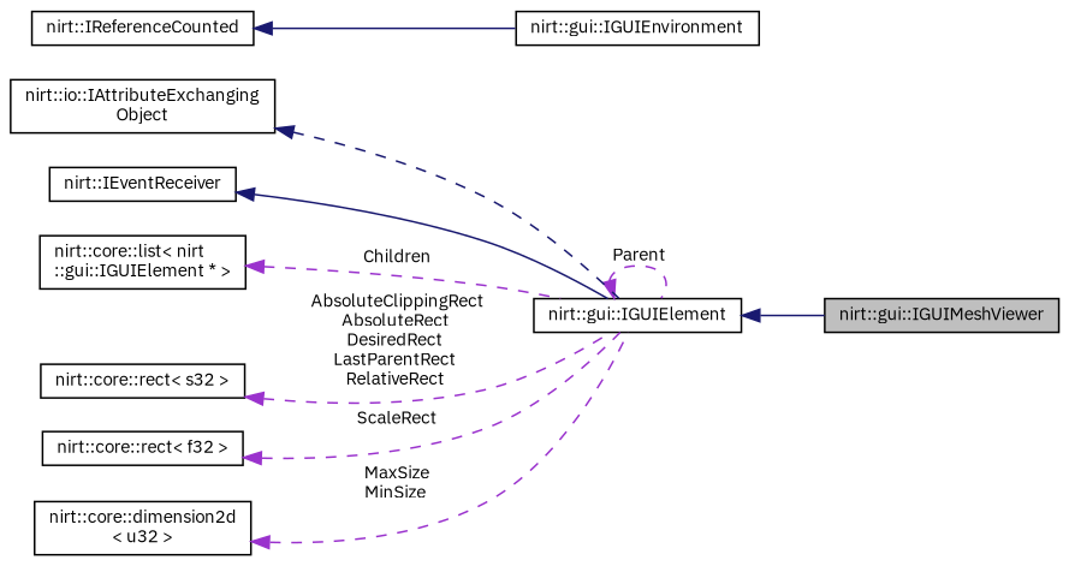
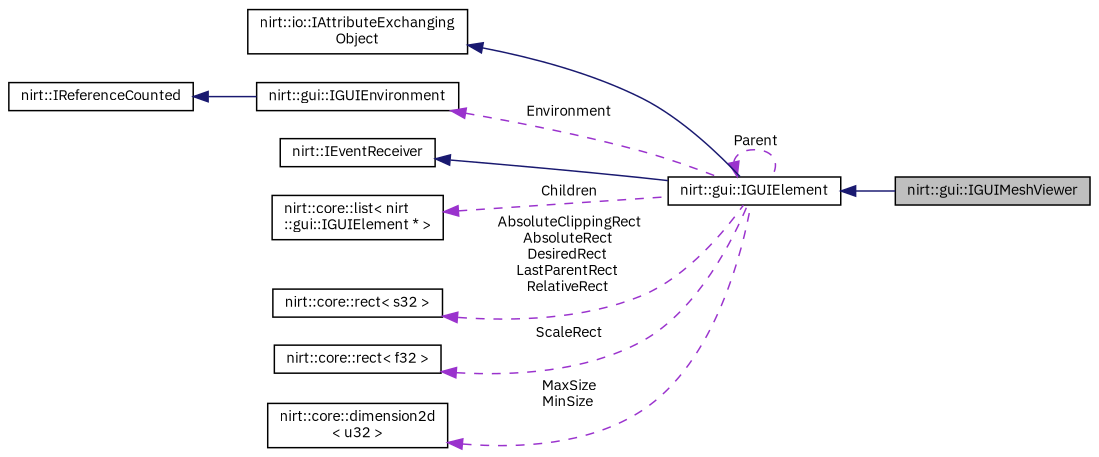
  digraph {
    fontname="IBM Plex Sans"
    rankdir=LR
    node [color=black fillcolor=white fontname="IBM Plex Sans" fontsize=10 shape=record style=filled]
    edge [color=darkorchid3 dir=back fontname="IBM Plex Sans" fontsize=10 labelfontname=Helvetica labelfontsize=10 style=dashed]
    n1 [fillcolor=grey75 fontcolor=black height=0.2 label="nirt::gui::IGUIMeshViewer" width=0.4]
    n2 [height=0.2 label="nirt::gui::IGUIElement" width=0.4]
    n3 [height=0.2 label="nirt::io::IAttributeExchanging\lObject" width=0.4]
    n4 [height=0.2 label="nirt::IReferenceCounted" width=0.4]
    n5 [height=0.2 label="nirt::gui::IGUIEnvironment" width=0.4]
    n6 [height=0.2 label="nirt::IEventReceiver" width=0.4]
    n7 [height=0.2 label="nirt::core::list\< nirt\l::gui::IGUIElement * \>" width=0.4]
    n8 [height=0.2 label="nirt::core::rect\< s32 \>" width=0.4]
    n9 [height=0.2 label="nirt::core::rect\< f32 \>" width=0.4]
    n10 [height=0.2 label="nirt::core::dimension2d\l\< u32 \>" width=0.4]
    n2 -> n1 [color=midnightblue style=solid]
    n2 -> n2 [label=" Parent"]
-   n3 -> n2 [color=midnightblue]
+   n3 -> n2 [color=midnightblue style=solid]
    n4 -> n5 [color=midnightblue style=solid]
+   n5 -> n2 [label=" Environment"]
    n6 -> n2 [color=midnightblue style=solid]
    n7 -> n2 [label=" Children"]
    n8 -> n2 [label=" AbsoluteClippingRect\nAbsoluteRect\nDesiredRect\nLastParentRect\nRelativeRect"]
    n9 -> n2 [label=" ScaleRect"]
    n10 -> n2 [label=" MaxSize\nMinSize"]
  }
